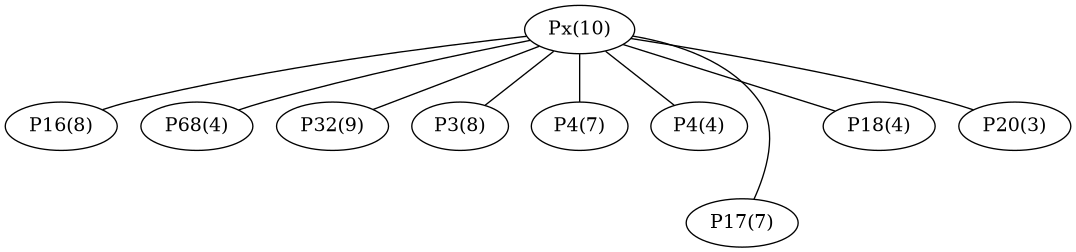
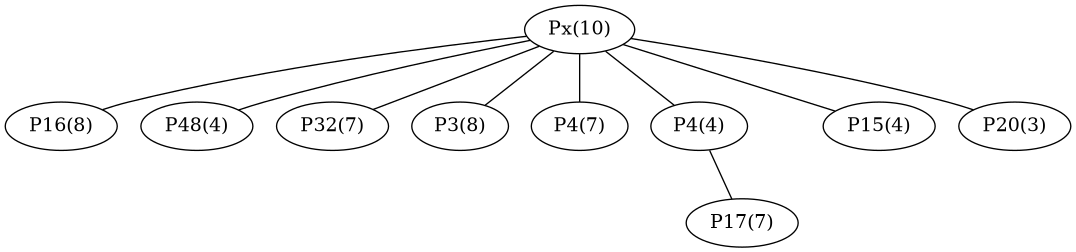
  graph {
    "Px(10)"
    "P16(8)"
-   "P48(4)" [label="P68(4)"]
-   "P32(7)" [label="P32(9)"]
+   "P48(4)"
+   "P32(7)"
    n5 [label="P3(8)"]
    n6 [label="P4(7)"]
    "P4(4)"
    "P17(7)"
-   "P18(4)"
+   "P18(4)" [label="P15(4)"]
    "P20(3)"
    "Px(10)" -- "P16(8)"
    "Px(10)" -- "P48(4)"
    "Px(10)" -- "P32(7)"
    "Px(10)" -- n5
    "Px(10)" -- n6
    "Px(10)" -- "P4(4)"
-   "Px(10)" -- "P17(7)"
+   "P4(4)" -- "P17(7)"
    "Px(10)" -- "P18(4)"
    "Px(10)" -- "P20(3)"
  }
